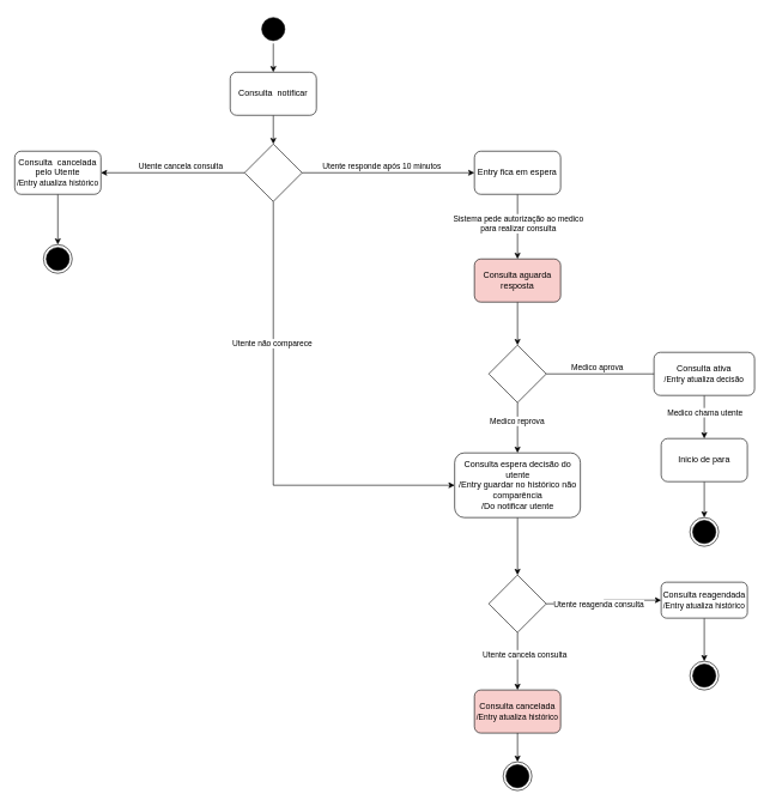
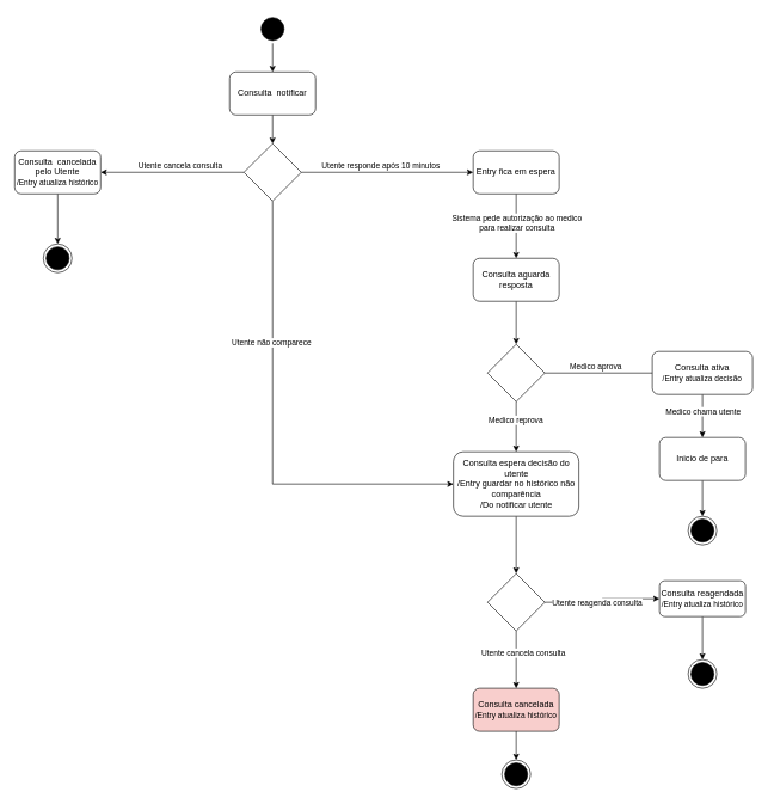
  <mxCell id="0" />
  <mxCell id="1" parent="0" />
  <mxCell id="2" style="edgeStyle=orthogonalEdgeStyle;rounded=0;orthogonalLoop=1;jettySize=auto;html=1;entryX=0.5;entryY=0;entryDx=0;entryDy=0;" parent="1" source="3" target="5" edge="1"><mxGeometry relative="1" as="geometry"><mxPoint x="380" y="140" as="targetPoint" /></mxGeometry></mxCell>
  <mxCell id="3" value="" style="ellipse;html=1;shape=startState;fillColor=#000000;" parent="1" vertex="1"><mxGeometry x="360" y="20" width="40" height="40" as="geometry" /></mxCell>
  <mxCell id="4" style="edgeStyle=orthogonalEdgeStyle;rounded=0;orthogonalLoop=1;jettySize=auto;html=1;entryX=0.5;entryY=0;entryDx=0;entryDy=0;exitX=0.5;exitY=1;exitDx=0;exitDy=0;" parent="1" source="5" target="11" edge="1"><mxGeometry relative="1" as="geometry"><mxPoint x="380" y="180" as="sourcePoint" /></mxGeometry></mxCell>
  <mxCell id="5" value="Consulta&amp;nbsp; notificar" style="rounded=1;whiteSpace=wrap;html=1;" parent="1" vertex="1"><mxGeometry x="320" y="100" width="120" height="60" as="geometry" /></mxCell>
  <mxCell id="6" style="edgeStyle=orthogonalEdgeStyle;rounded=0;orthogonalLoop=1;jettySize=auto;html=1;entryX=0;entryY=0.5;entryDx=0;entryDy=0;" parent="1" source="11" target="14" edge="1"><mxGeometry relative="1" as="geometry"><mxPoint x="660" y="240" as="targetPoint" /></mxGeometry></mxCell>
  <mxCell id="7" value="Utente responde após 10 minutos" style="edgeLabel;html=1;align=center;verticalAlign=middle;resizable=0;points=[];" parent="6" vertex="1" connectable="0"><mxGeometry x="-0.253" y="-2" relative="1" as="geometry"><mxPoint x="20" y="-12" as="offset" /></mxGeometry></mxCell>
  <mxCell id="8" style="edgeStyle=orthogonalEdgeStyle;rounded=0;orthogonalLoop=1;jettySize=auto;html=1;entryX=0;entryY=0.5;entryDx=0;entryDy=0;" parent="1" source="11" target="29" edge="1"><mxGeometry relative="1" as="geometry"><mxPoint x="380" y="340" as="targetPoint" /><Array as="points"><mxPoint x="380" y="675" /></Array></mxGeometry></mxCell>
  <mxCell id="9" value="Utente não comparece&amp;nbsp;" style="edgeLabel;html=1;align=center;verticalAlign=middle;resizable=0;points=[];" parent="8" vertex="1" connectable="0"><mxGeometry x="-0.39" y="-1" relative="1" as="geometry"><mxPoint as="offset" /></mxGeometry></mxCell>
  <mxCell id="10" style="edgeStyle=orthogonalEdgeStyle;rounded=0;orthogonalLoop=1;jettySize=auto;html=1;entryX=1;entryY=0.5;entryDx=0;entryDy=0;" parent="1" source="11" target="43" edge="1"><mxGeometry relative="1" as="geometry"><mxPoint x="150" y="240" as="targetPoint" /></mxGeometry></mxCell>
  <mxCell id="11" value="" style="rhombus;whiteSpace=wrap;html=1;" parent="1" vertex="1"><mxGeometry x="340" y="200" width="80" height="80" as="geometry" /></mxCell>
  <mxCell id="12" style="edgeStyle=orthogonalEdgeStyle;rounded=0;orthogonalLoop=1;jettySize=auto;html=1;" parent="1" source="14" edge="1"><mxGeometry relative="1" as="geometry"><mxPoint x="720" y="360" as="targetPoint" /></mxGeometry></mxCell>
  <mxCell id="13" value="Sistema pede autorização ao medico &lt;br&gt;para realizar consulta" style="edgeLabel;html=1;align=center;verticalAlign=middle;resizable=0;points=[];" parent="12" vertex="1" connectable="0"><mxGeometry x="0.189" relative="1" as="geometry"><mxPoint y="-13.33" as="offset" /></mxGeometry></mxCell>
  <mxCell id="14" value="Entry fica em espera" style="rounded=1;whiteSpace=wrap;html=1;" parent="1" vertex="1"><mxGeometry x="660" y="210" width="120" height="60" as="geometry" /></mxCell>
  <mxCell id="15" style="edgeStyle=orthogonalEdgeStyle;rounded=0;orthogonalLoop=1;jettySize=auto;html=1;entryX=0.5;entryY=0;entryDx=0;entryDy=0;" parent="1" source="16" target="21" edge="1"><mxGeometry relative="1" as="geometry" /></mxCell>
- <mxCell id="16" value="Consulta aguarda resposta" style="rounded=1;whiteSpace=wrap;html=1;fillColor=#f8cecc;" parent="1" vertex="1"><mxGeometry x="660" y="360" width="120" height="60" as="geometry" /></mxCell>
+ <mxCell id="16" value="Consulta aguarda resposta" style="rounded=1;whiteSpace=wrap;html=1;" parent="1" vertex="1"><mxGeometry x="660" y="360" width="120" height="60" as="geometry" /></mxCell>
  <mxCell id="17" style="edgeStyle=orthogonalEdgeStyle;rounded=0;orthogonalLoop=1;jettySize=auto;html=1;" parent="1" source="21" edge="1"><mxGeometry relative="1" as="geometry"><mxPoint x="920" y="520" as="targetPoint" /></mxGeometry></mxCell>
  <mxCell id="18" value="Medico aprova" style="edgeLabel;html=1;align=center;verticalAlign=middle;resizable=0;points=[];" parent="17" vertex="1" connectable="0"><mxGeometry x="-0.302" y="-3" relative="1" as="geometry"><mxPoint x="14.17" y="-13" as="offset" /></mxGeometry></mxCell>
  <mxCell id="19" style="edgeStyle=orthogonalEdgeStyle;rounded=0;orthogonalLoop=1;jettySize=auto;html=1;entryX=0.5;entryY=0;entryDx=0;entryDy=0;" parent="1" source="21" target="29" edge="1"><mxGeometry relative="1" as="geometry"><mxPoint x="720" y="640" as="targetPoint" /></mxGeometry></mxCell>
  <mxCell id="20" value="Medico reprova&amp;nbsp;" style="edgeLabel;html=1;align=center;verticalAlign=middle;resizable=0;points=[];" parent="19" vertex="1" connectable="0"><mxGeometry x="-0.296" y="3" relative="1" as="geometry"><mxPoint x="-3" as="offset" /></mxGeometry></mxCell>
  <mxCell id="21" value="" style="rhombus;whiteSpace=wrap;html=1;" parent="1" vertex="1"><mxGeometry x="680" y="480" width="80" height="80" as="geometry" /></mxCell>
  <mxCell id="22" style="edgeStyle=orthogonalEdgeStyle;rounded=0;orthogonalLoop=1;jettySize=auto;html=1;" parent="1" source="24" edge="1"><mxGeometry relative="1" as="geometry"><mxPoint x="980" y="610" as="targetPoint" /></mxGeometry></mxCell>
  <mxCell id="23" value="Medico chama utente" style="edgeLabel;html=1;align=center;verticalAlign=middle;resizable=0;points=[];" parent="22" vertex="1" connectable="0"><mxGeometry x="-0.239" relative="1" as="geometry"><mxPoint as="offset" /></mxGeometry></mxCell>
  <mxCell id="24" value="Consulta ativa&lt;br&gt;&lt;span style=&quot;font-size: 11px&quot;&gt;/Entry atualiza decisão&lt;/span&gt;" style="rounded=1;whiteSpace=wrap;html=1;" parent="1" vertex="1"><mxGeometry x="910" y="490" width="140" height="60" as="geometry" /></mxCell>
  <mxCell id="25" style="edgeStyle=orthogonalEdgeStyle;rounded=0;orthogonalLoop=1;jettySize=auto;html=1;" parent="1" source="26" target="27" edge="1"><mxGeometry relative="1" as="geometry"><mxPoint x="980" y="720" as="targetPoint" /></mxGeometry></mxCell>
  <mxCell id="26" value="Inicio de para" style="rounded=1;whiteSpace=wrap;html=1;" parent="1" vertex="1"><mxGeometry x="920" y="610" width="120" height="60" as="geometry" /></mxCell>
  <mxCell id="27" value="" style="ellipse;html=1;shape=endState;fillColor=#000000;" parent="1" vertex="1"><mxGeometry x="960" y="720" width="40" height="40" as="geometry" /></mxCell>
  <mxCell id="28" style="edgeStyle=orthogonalEdgeStyle;rounded=0;orthogonalLoop=1;jettySize=auto;html=1;entryX=0.5;entryY=0;entryDx=0;entryDy=0;" parent="1" source="29" target="33" edge="1"><mxGeometry relative="1" as="geometry"><mxPoint x="720" y="720" as="targetPoint" /></mxGeometry></mxCell>
  <mxCell id="29" value="Consulta espera decisão do utente&lt;br&gt;/Entry guardar no histórico não comparência&lt;br&gt;/Do notificar utente" style="rounded=1;whiteSpace=wrap;html=1;" parent="1" vertex="1"><mxGeometry x="632.5" y="630" width="175" height="90" as="geometry" /></mxCell>
  <mxCell id="30" style="edgeStyle=orthogonalEdgeStyle;rounded=0;orthogonalLoop=1;jettySize=auto;html=1;entryX=0;entryY=0.5;entryDx=0;entryDy=0;" parent="1" source="33" target="35" edge="1"><mxGeometry relative="1" as="geometry"><mxPoint x="880" y="840" as="targetPoint" /></mxGeometry></mxCell>
  <mxCell id="31" value="Utente reagenda consulta" style="edgeLabel;html=1;align=center;verticalAlign=middle;resizable=0;points=[];" parent="30" vertex="1" connectable="0"><mxGeometry x="-0.167" y="-1" relative="1" as="geometry"><mxPoint x="3.14" y="-1" as="offset" /></mxGeometry></mxCell>
  <mxCell id="32" style="edgeStyle=orthogonalEdgeStyle;rounded=0;orthogonalLoop=1;jettySize=auto;html=1;entryX=0.5;entryY=0;entryDx=0;entryDy=0;" parent="1" source="33" target="39" edge="1"><mxGeometry relative="1" as="geometry"><mxPoint x="720" y="960" as="targetPoint" /><Array as="points" /></mxGeometry></mxCell>
  <mxCell id="33" value="" style="rhombus;whiteSpace=wrap;html=1;" parent="1" vertex="1"><mxGeometry x="680" y="800" width="80" height="80" as="geometry" /></mxCell>
  <mxCell id="34" style="edgeStyle=orthogonalEdgeStyle;rounded=0;orthogonalLoop=1;jettySize=auto;html=1;entryX=0.5;entryY=0;entryDx=0;entryDy=0;" parent="1" source="35" target="36" edge="1"><mxGeometry relative="1" as="geometry"><mxPoint x="980" y="920" as="targetPoint" /></mxGeometry></mxCell>
  <mxCell id="35" value="Consulta reagendada&lt;br&gt;&lt;span style=&quot;font-size: 11px&quot;&gt;/Entry atualiza histórico&lt;/span&gt;" style="rounded=1;whiteSpace=wrap;html=1;" parent="1" vertex="1"><mxGeometry x="920" y="810" width="120" height="50" as="geometry" /></mxCell>
  <mxCell id="36" value="" style="ellipse;html=1;shape=endState;fillColor=#000000;" parent="1" vertex="1"><mxGeometry x="960" y="920" width="40" height="40" as="geometry" /></mxCell>
  <mxCell id="37" value="Utente cancela consulta" style="edgeLabel;html=1;align=center;verticalAlign=middle;resizable=0;points=[];" parent="1" vertex="1" connectable="0"><mxGeometry x="729.997" y="910" as="geometry" /></mxCell>
  <mxCell id="38" style="edgeStyle=orthogonalEdgeStyle;rounded=0;orthogonalLoop=1;jettySize=auto;html=1;entryX=0.5;entryY=0;entryDx=0;entryDy=0;" parent="1" source="39" target="40" edge="1"><mxGeometry relative="1" as="geometry"><mxPoint x="720" y="1100" as="targetPoint" /><Array as="points" /></mxGeometry></mxCell>
  <mxCell id="39" value="Consulta cancelada&lt;br&gt;&lt;span style=&quot;font-size: 11px&quot;&gt;/Entry atualiza histórico&lt;/span&gt;" style="rounded=1;whiteSpace=wrap;html=1;fillColor=#f8cecc;" parent="1" vertex="1"><mxGeometry x="660" y="960" width="120" height="60" as="geometry" /></mxCell>
  <mxCell id="40" value="" style="ellipse;html=1;shape=endState;fillColor=#000000;" parent="1" vertex="1"><mxGeometry x="700" y="1060" width="40" height="40" as="geometry" /></mxCell>
  <mxCell id="41" value="Utente cancela consulta" style="edgeLabel;html=1;align=center;verticalAlign=middle;resizable=0;points=[];" parent="1" vertex="1" connectable="0"><mxGeometry x="250" y="230" as="geometry" /></mxCell>
  <mxCell id="42" style="edgeStyle=orthogonalEdgeStyle;rounded=0;orthogonalLoop=1;jettySize=auto;html=1;" parent="1" source="43" target="44" edge="1"><mxGeometry relative="1" as="geometry"><mxPoint x="90" y="320" as="targetPoint" /></mxGeometry></mxCell>
  <mxCell id="43" value="Consulta&amp;nbsp; cancelada&lt;br&gt;pelo Utente&lt;br&gt;&lt;span style=&quot;font-size: 11px&quot;&gt;/Entry atualiza histórico&lt;/span&gt;" style="rounded=1;whiteSpace=wrap;html=1;" parent="1" vertex="1"><mxGeometry x="20" y="210" width="120" height="60" as="geometry" /></mxCell>
  <mxCell id="44" value="" style="ellipse;html=1;shape=endState;fillColor=#000000;" parent="1" vertex="1"><mxGeometry x="60" y="340" width="40" height="40" as="geometry" /></mxCell>
